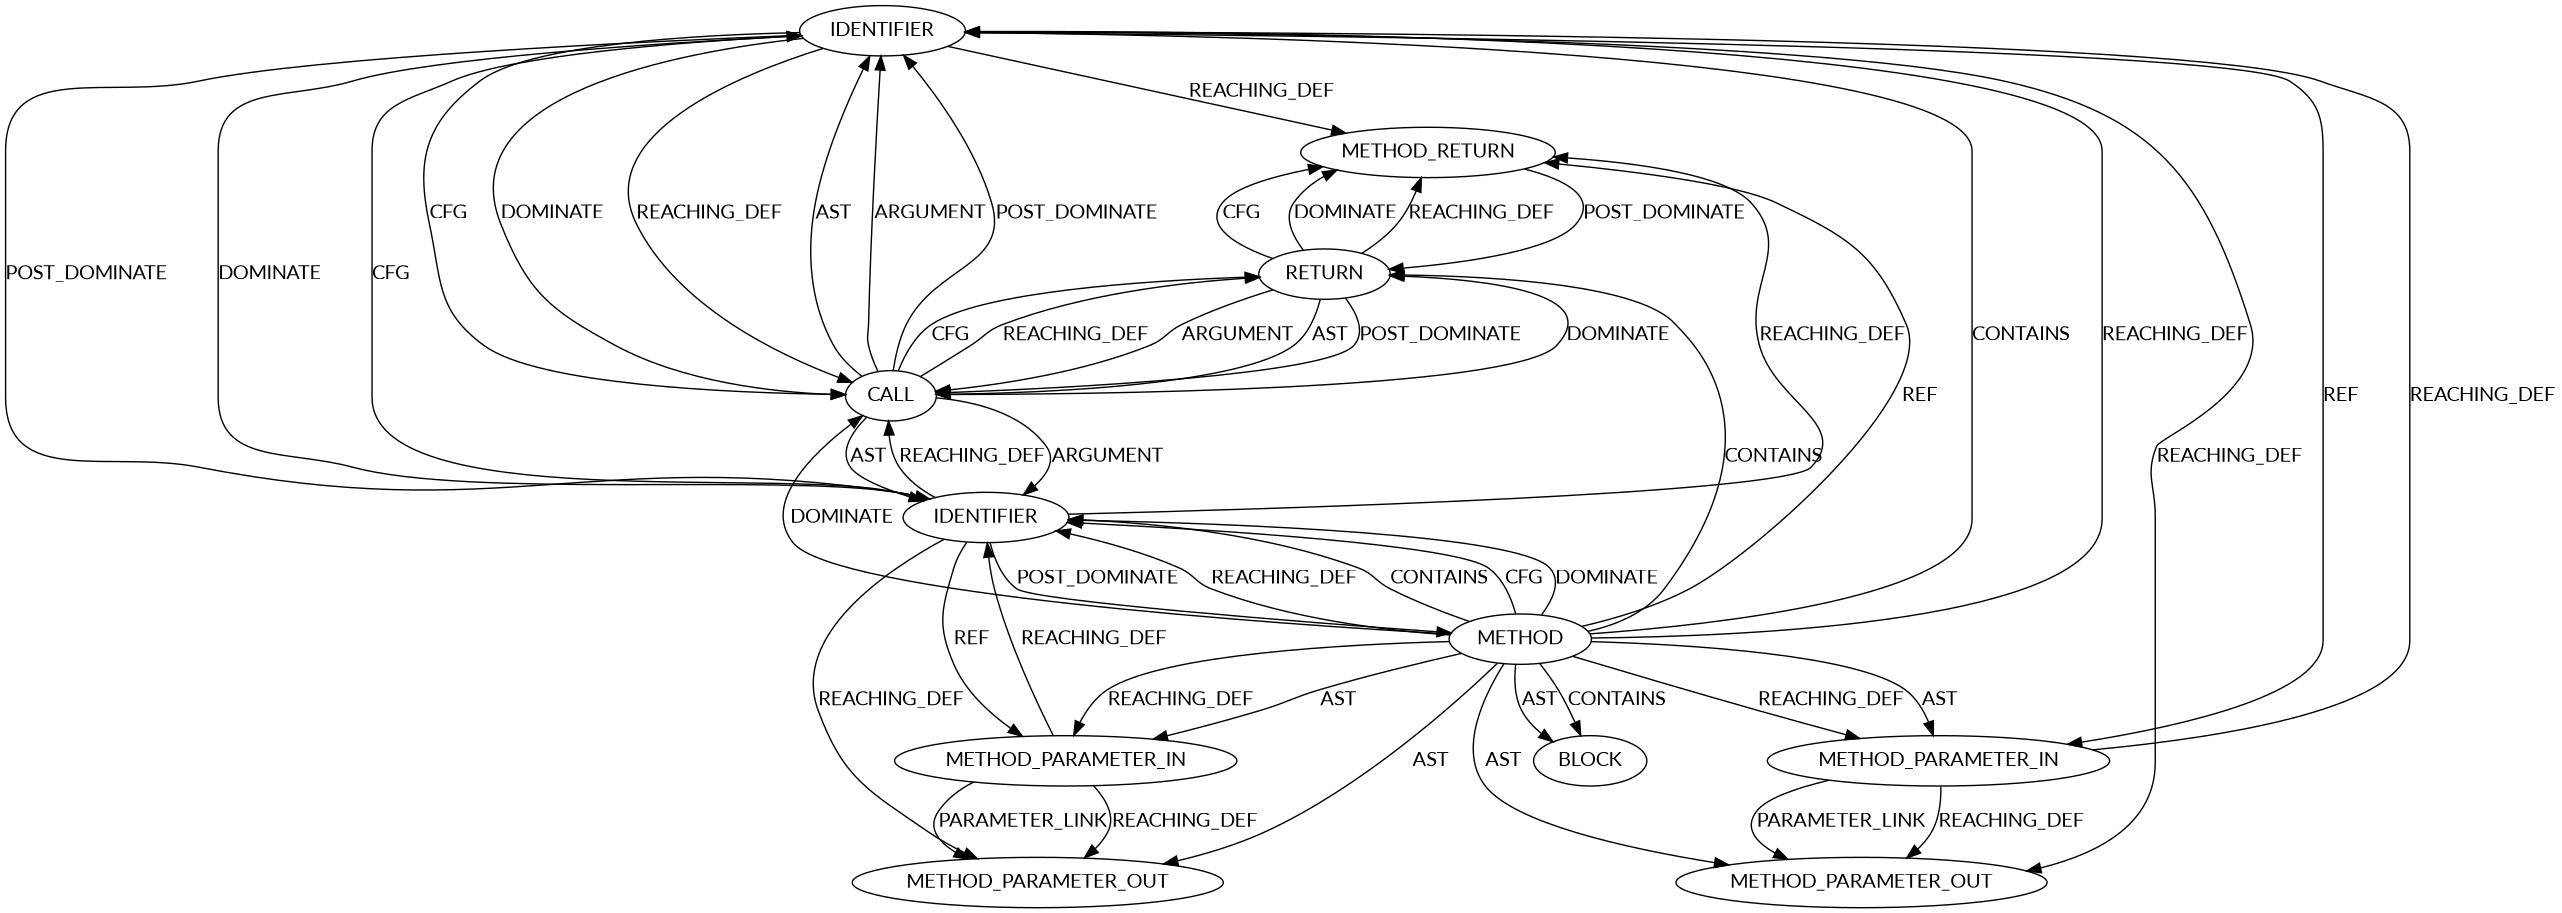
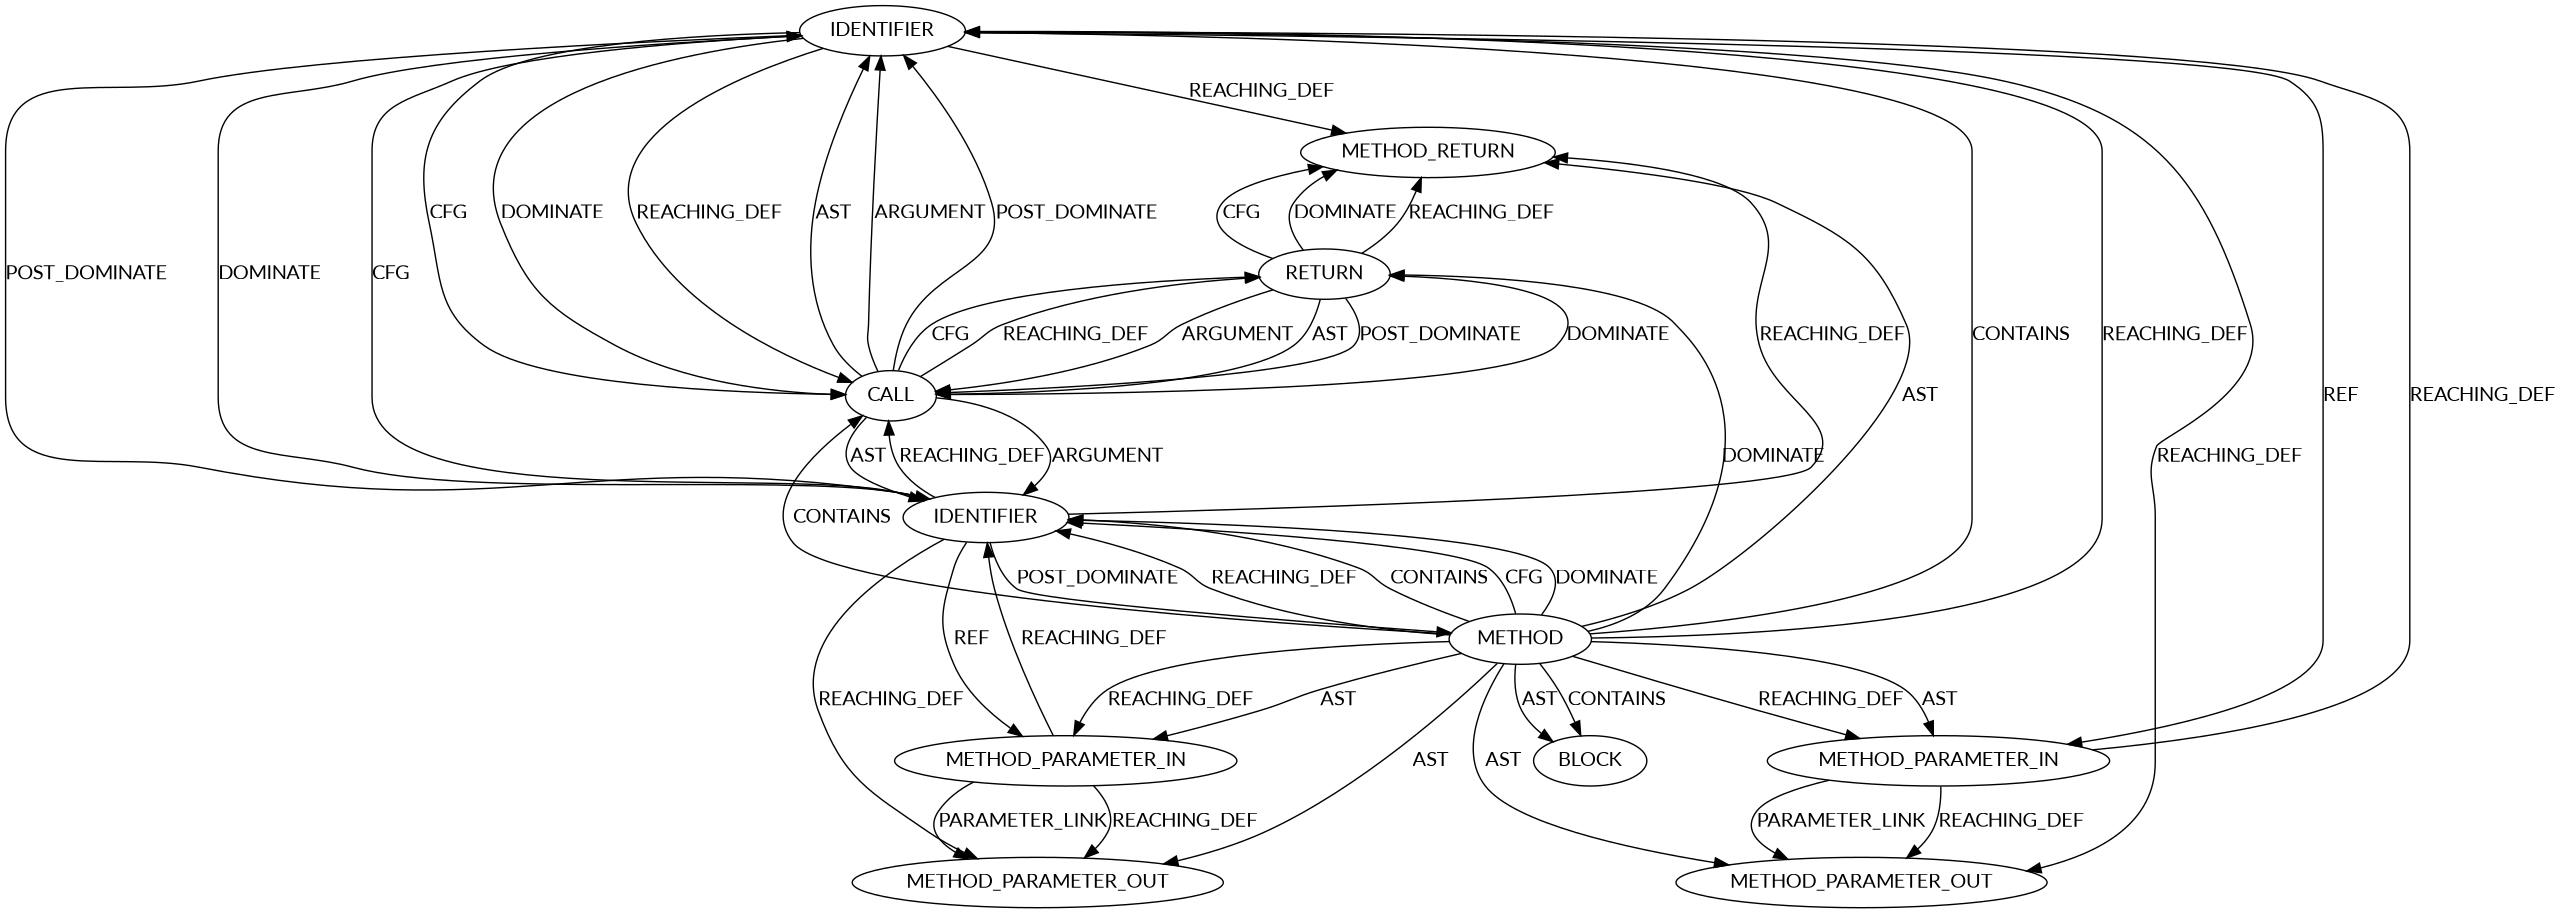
  digraph {
    fontname=Lato
    node [CODE="int b" COLUMN_NUMBER=16 LINE_NUMBER=10 ORDER=1 TYPE_FULL_NAME=int fontname=Lato]
    edge [fontname=Lato]
    n1 [ARGUMENT_INDEX=2 CODE=b LINE_NUMBER=11 NAME=b ORDER=2 label=IDENTIFIER]
    n2 [CODE=RET COLUMN_NUMBER=1 EVALUATION_STRATEGY=BY_VALUE ORDER=4 label=METHOD_RETURN]
    n3 [EVALUATION_STRATEGY=BY_VALUE INDEX=2 IS_VARIADIC=false NAME=b ORDER=2 label=METHOD_PARAMETER_OUT]
    n4 [ARGUMENT_INDEX=1 CODE=a COLUMN_NUMBER=12 LINE_NUMBER=11 NAME=a label=IDENTIFIER]
    n5 [EVALUATION_STRATEGY=BY_VALUE INDEX=2 IS_VARIADIC=false NAME=b ORDER=2 label=METHOD_PARAMETER_IN]
    n6 [ARGUMENT_INDEX=-1 CODE="a + b" COLUMN_NUMBER=12 DISPATCH_TYPE=STATIC_DISPATCH LINE_NUMBER=11 METHOD_FULL_NAME="<operator>.addition" NAME="<operator>.addition" TYPE_FULL_NAME="<empty>" label=CALL]
    n7 [ARGUMENT_INDEX=-1 CODE="return a + b;" COLUMN_NUMBER=5 LINE_NUMBER=11 label=RETURN TYPE_FULL_NAME=""]
    n8 [CODE="int a" COLUMN_NUMBER=9 EVALUATION_STRATEGY=BY_VALUE INDEX=1 IS_VARIADIC=false NAME=a label=METHOD_PARAMETER_IN]
    n9 [CODE="int a" COLUMN_NUMBER=9 EVALUATION_STRATEGY=BY_VALUE INDEX=1 IS_VARIADIC=false NAME=a label=METHOD_PARAMETER_OUT]
    n10 [AST_PARENT_FULL_NAME="simple-calculate-multi_function.c:<global>" AST_PARENT_TYPE=TYPE_DECL CODE="int add(int a, int b) {\n    return a + b;\n}" COLUMN_NUMBER=1 COLUMN_NUMBER_END=1 FILENAME="simple-calculate-multi_function.c" FULL_NAME=add IS_EXTERNAL=false LINE_NUMBER_END=12 NAME=add ORDER=3 SIGNATURE="int add (int,int)" label=METHOD TYPE_FULL_NAME=""]
    n11 [ARGUMENT_INDEX=-1 CODE="{\n    return a + b;\n}" COLUMN_NUMBER=23 ORDER=3 TYPE_FULL_NAME=void label=BLOCK]
    n1 -> n2 [VARIABLE=b label=REACHING_DEF]
    n1 -> n3 [VARIABLE=b label=REACHING_DEF]
    n1 -> n4 [label=POST_DOMINATE]
    n1 -> n5 [label=REF]
    n1 -> n6 [label=CFG]
    n1 -> n6 [label=DOMINATE]
    n1 -> n6 [VARIABLE=b label=REACHING_DEF]
-   n2 -> n7 [label=POST_DOMINATE]
    n4 -> n1 [label=DOMINATE]
    n4 -> n1 [label=CFG]
    n4 -> n2 [VARIABLE=a label=REACHING_DEF]
    n4 -> n6 [VARIABLE=a label=REACHING_DEF]
    n4 -> n8 [label=REF]
    n4 -> n9 [VARIABLE=a label=REACHING_DEF]
    n4 -> n10 [label=POST_DOMINATE]
    n5 -> n1 [VARIABLE=b label=REACHING_DEF]
    n5 -> n3 [VARIABLE=b label=REACHING_DEF]
    n5 -> n3 [label=PARAMETER_LINK]
    n6 -> n1 [label=AST]
    n6 -> n1 [label=ARGUMENT]
    n6 -> n1 [label=POST_DOMINATE]
    n6 -> n4 [label=ARGUMENT]
    n6 -> n4 [label=AST]
    n6 -> n7 [label=DOMINATE]
    n6 -> n7 [label=CFG]
    n6 -> n7 [VARIABLE="a + b" label=REACHING_DEF]
    n7 -> n2 [label=CFG]
    n7 -> n2 [label=DOMINATE]
    n7 -> n2 [VARIABLE="<RET>" label=REACHING_DEF]
    n7 -> n6 [label=ARGUMENT]
    n7 -> n6 [label=AST]
    n7 -> n6 [label=POST_DOMINATE]
    n8 -> n4 [VARIABLE=a label=REACHING_DEF]
    n8 -> n9 [label=PARAMETER_LINK]
    n8 -> n9 [VARIABLE=a label=REACHING_DEF]
    n10 -> n1 [label=CONTAINS]
    n10 -> n1 [label=REACHING_DEF]
-   n10 -> n2 [label=REF]
+   n10 -> n2 [label=AST]
    n10 -> n3 [label=AST]
    n10 -> n4 [label=REACHING_DEF]
    n10 -> n4 [label=CONTAINS]
    n10 -> n4 [label=CFG]
    n10 -> n4 [label=DOMINATE]
    n10 -> n5 [label=REACHING_DEF]
    n10 -> n5 [label=AST]
-   n10 -> n6 [label=DOMINATE]
-   n10 -> n7 [label=CONTAINS]
+   n10 -> n6 [label=CONTAINS]
+   n10 -> n7 [label=DOMINATE]
    n10 -> n8 [label=AST]
    n10 -> n8 [label=REACHING_DEF]
    n10 -> n9 [label=AST]
    n10 -> n11 [label=AST]
    n10 -> n11 [label=CONTAINS]
  }
